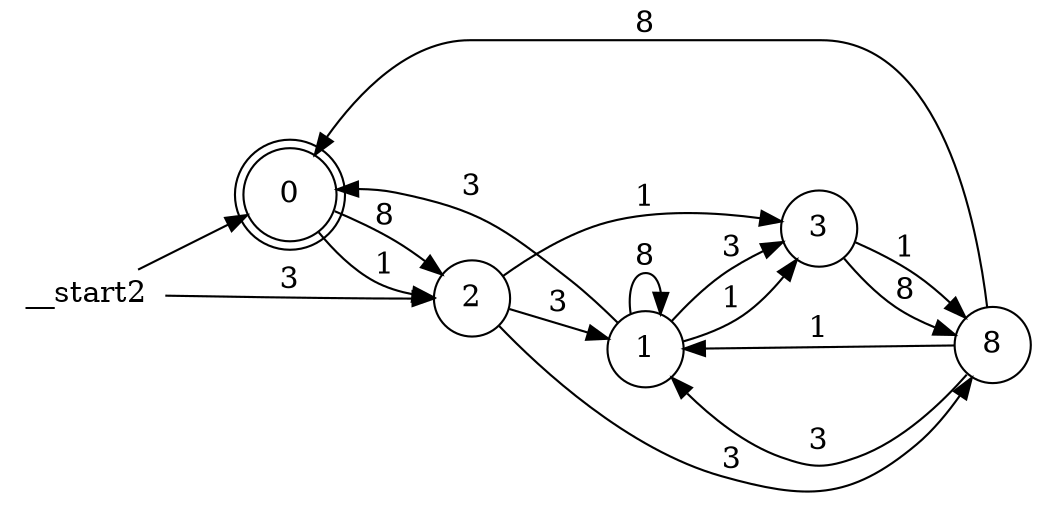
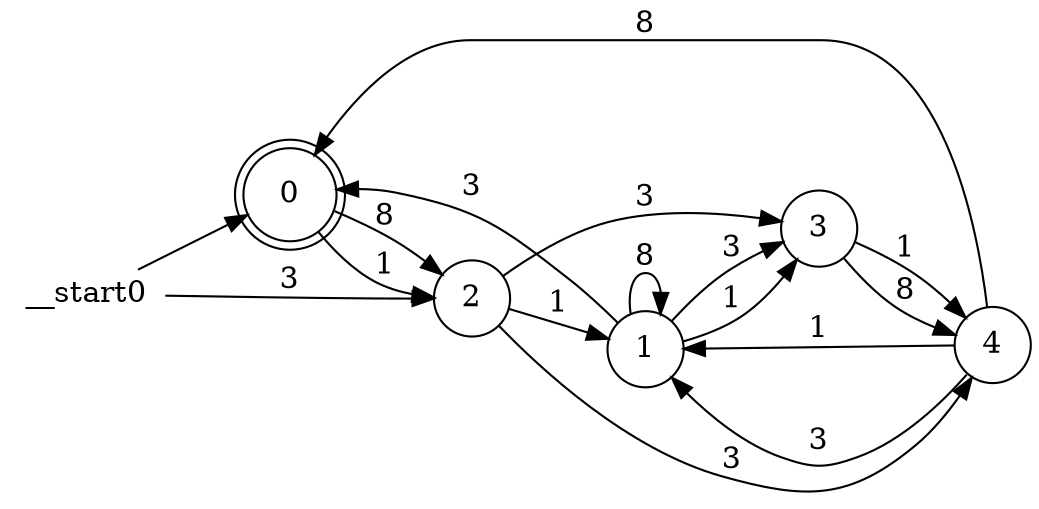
  digraph {
    rankdir=LR
    node [shape=circle]
    n1 [label=0 shape=doublecircle]
    n2 [label=2]
    n3 [label=1]
    n4 [label=3]
-   n5 [label=8]
-   __start0 [height=0 shape=none width=0 label=__start2]
+   n5 [label=4]
+   __start0 [height=0 shape=none width=0]
    n1 -> n2 [label=8]
    n1 -> n2 [label=1]
-   n2 -> n3 [label=3]
-   n2 -> n4 [label=1]
+   n2 -> n3 [label=1]
+   n2 -> n4 [label=3]
    n2 -> n5 [label=3]
    n3 -> n1 [label=3]
    n3 -> n3 [label=8]
    n3 -> n4 [label=3]
    n3 -> n4 [label=1]
    n4 -> n5 [label=8]
    n4 -> n5 [label=1]
    n5 -> n1 [label=8]
    n5 -> n3 [label=3]
    n5 -> n3 [label=1]
    __start0 -> n1
    __start0 -> n2 [label=3]
  }
